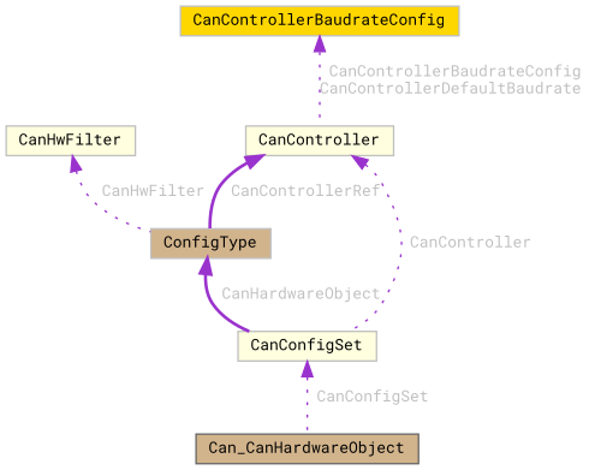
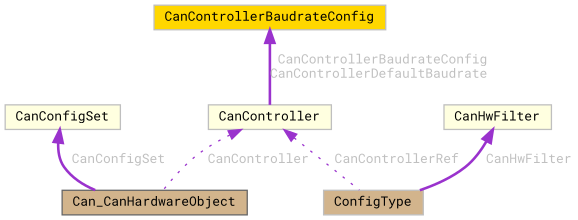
  digraph {
    fontname="Roboto Mono"
    node [color=grey75 fillcolor=lightyellow fontname="Roboto Mono" fontsize=10 shape=box style=filled]
    edge [color=darkorchid3 dir=back fontcolor=grey fontname="Roboto Mono" fontsize=10 labelfontname=Helvetica labelfontsize=10 style=dotted]
    n1 [color=gray40 fillcolor=tan fontcolor=black height=0.2 label=Can_CanHardwareObject width=0.4]
    n2 [height=0.2 label=CanConfigSet width=0.4]
    n3 [height=0.2 label=CanController width=0.4]
    n4 [fillcolor=tan height=0.2 label=ConfigType width=0.4]
    n5 [fillcolor=gold height=0.2 label=CanControllerBaudrateConfig width=0.4]
    n6 [height=0.2 label=CanHwFilter width=0.4]
-   n2 -> n1 [label=" CanConfigSet"]
-   n3 -> n2 [label=" CanController"]
-   n3 -> n4 [label=" CanControllerRef" style=bold]
-   n4 -> n2 [label=" CanHardwareObject" style=bold]
-   n5 -> n3 [label=" CanControllerBaudrateConfig\nCanControllerDefaultBaudrate"]
-   n6 -> n4 [label=" CanHwFilter"]
+   n2 -> n1 [label=" CanConfigSet" style=bold]
+   n3 -> n1 [label=" CanController"]
+   n3 -> n4 [label=" CanControllerRef"]
+   n5 -> n3 [label=" CanControllerBaudrateConfig\nCanControllerDefaultBaudrate" style=bold]
+   n6 -> n4 [label=" CanHwFilter" style=bold]
  }
